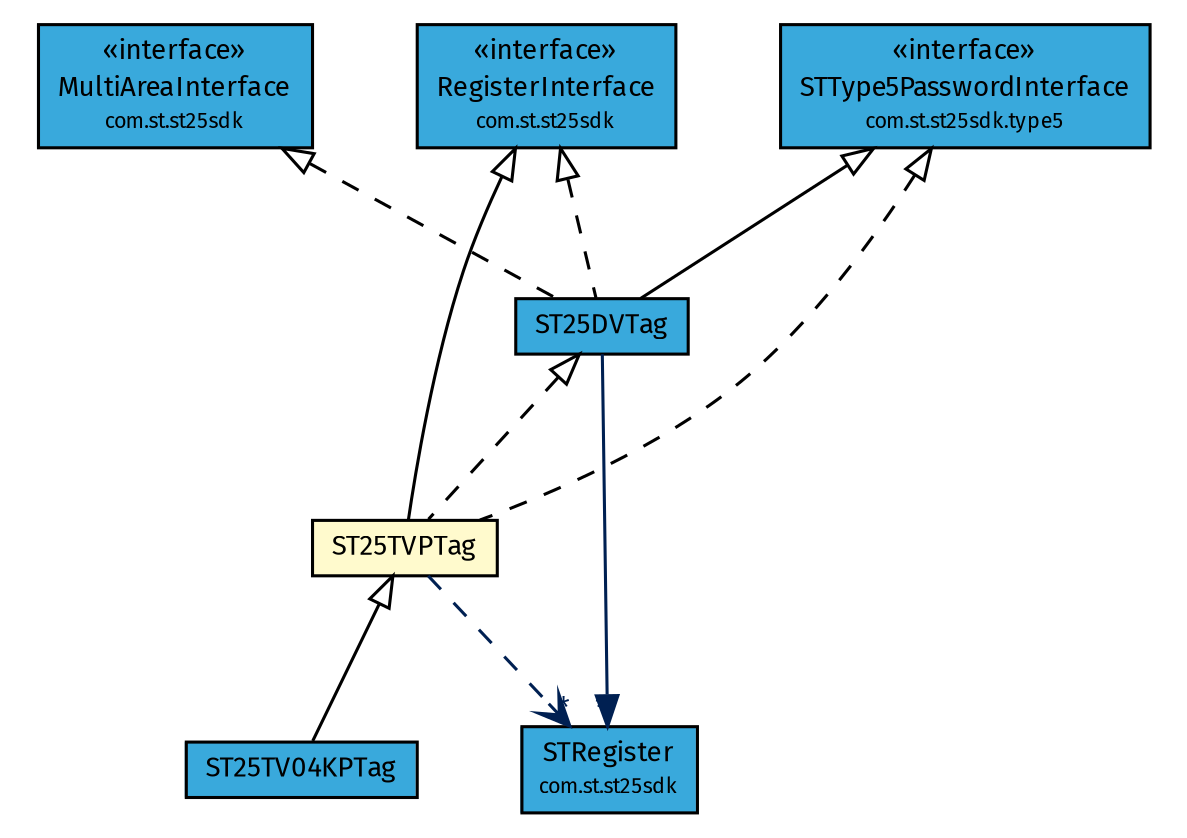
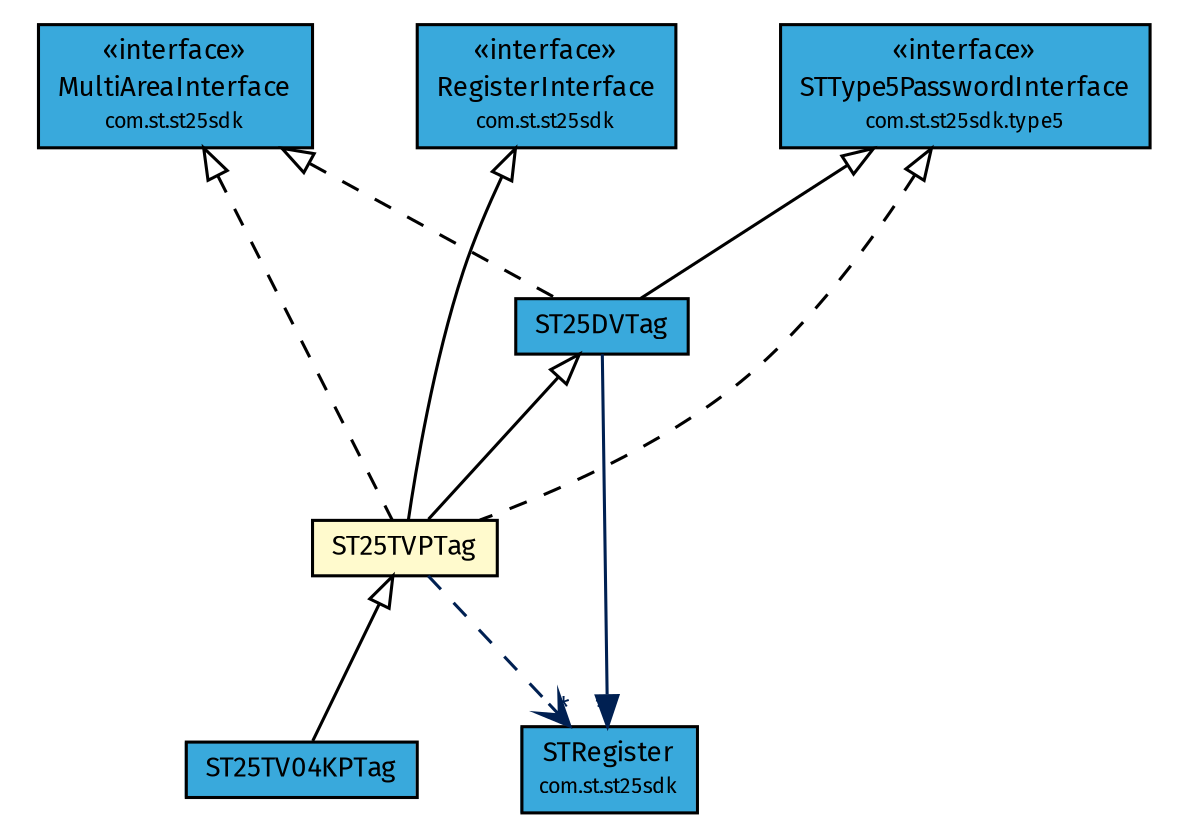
  digraph {
    fontname="Fira Sans"
    nodesep=0.25
    ranksep=0.5
    node [fontcolor=black fontname="Fira Sans" fontsize=9.0 shape=plaintext]
    edge [arrowtail=empty dir=back fontname="Fira Sans" fontsize=10 headport=p labelfontname=arial labelfontsize=10 style=dashed tailport=p]
    n1 [label=<<table title="com.st.st25sdk.STRegister" border="0" cellborder="1" cellspacing="0" cellpadding="2" port="p" bgcolor="#39a9dc" href="../../STRegister.html"> 		<tr><td><table border="0" cellspacing="0" cellpadding="1"> <tr><td align="center" balign="center"> STRegister </td></tr> <tr><td align="center" balign="center"><font point-size="7.0"> com.st.st25sdk </font></td></tr> 		</table></td></tr> 		</table>>]
    n2 [label=<<table title="com.st.st25sdk.RegisterInterface" border="0" cellborder="1" cellspacing="0" cellpadding="2" port="p" bgcolor="#39a9dc" href="../../RegisterInterface.html"> 		<tr><td><table border="0" cellspacing="0" cellpadding="1"> <tr><td align="center" balign="center"> &#171;interface&#187; </td></tr> <tr><td align="center" balign="center"> RegisterInterface </td></tr> <tr><td align="center" balign="center"><font point-size="7.0"> com.st.st25sdk </font></td></tr> 		</table></td></tr> 		</table>>]
    n3 [label=<<table title="com.st.st25sdk.type5.st25dv.ST25TVPTag" border="0" cellborder="1" cellspacing="0" cellpadding="2" port="p" bgcolor="lemonChiffon" href="./ST25TVPTag.html"> 		<tr><td><table border="0" cellspacing="0" cellpadding="1"> <tr><td align="center" balign="center"> ST25TVPTag </td></tr> 		</table></td></tr> 		</table>>]
    n4 [label=<<table title="com.st.st25sdk.type5.st25dv.ST25DVTag" border="0" cellborder="1" cellspacing="0" cellpadding="2" port="p" bgcolor="#39a9dc" href="./ST25DVTag.html"> 		<tr><td><table border="0" cellspacing="0" cellpadding="1"> <tr><td align="center" balign="center"> ST25DVTag </td></tr> 		</table></td></tr> 		</table>>]
    n5 [label=<<table title="com.st.st25sdk.type5.st25dv.ST25TV04KPTag" border="0" cellborder="1" cellspacing="0" cellpadding="2" port="p" bgcolor="#39a9dc" href="./ST25TV04KPTag.html"> 		<tr><td><table border="0" cellspacing="0" cellpadding="1"> <tr><td align="center" balign="center"> ST25TV04KPTag </td></tr> 		</table></td></tr> 		</table>>]
    n6 [label=<<table title="com.st.st25sdk.MultiAreaInterface" border="0" cellborder="1" cellspacing="0" cellpadding="2" port="p" bgcolor="#39a9dc" href="../../MultiAreaInterface.html"> 		<tr><td><table border="0" cellspacing="0" cellpadding="1"> <tr><td align="center" balign="center"> &#171;interface&#187; </td></tr> <tr><td align="center" balign="center"> MultiAreaInterface </td></tr> <tr><td align="center" balign="center"><font point-size="7.0"> com.st.st25sdk </font></td></tr> 		</table></td></tr> 		</table>>]
    n7 [label=<<table title="com.st.st25sdk.type5.STType5PasswordInterface" border="0" cellborder="1" cellspacing="0" cellpadding="2" port="p" bgcolor="#39a9dc" href="../STType5PasswordInterface.html"> 		<tr><td><table border="0" cellspacing="0" cellpadding="1"> <tr><td align="center" balign="center"> &#171;interface&#187; </td></tr> <tr><td align="center" balign="center"> STType5PasswordInterface </td></tr> <tr><td align="center" balign="center"><font point-size="7.0"> com.st.st25sdk.type5 </font></td></tr> 		</table></td></tr> 		</table>>]
    n2 -> n3 [style=solid]
-   n2 -> n4
    n3 -> n1 [arrowhead=open color="#002052" fontcolor="#002052" fontsize=10.0 headlabel="*" arrowtail="" dir=""]
    n3 -> n5 [style=""]
    n4 -> n1 [arrowhead=normal color="#002052" fontcolor="#002052" fontsize=10.0 headlabel="*" arrowtail="" dir="" style=""]
-   n4 -> n3
+   n4 -> n3 [style=""]
+   n6 -> n3
    n6 -> n4
    n7 -> n3
    n7 -> n4 [style=solid]
  }
